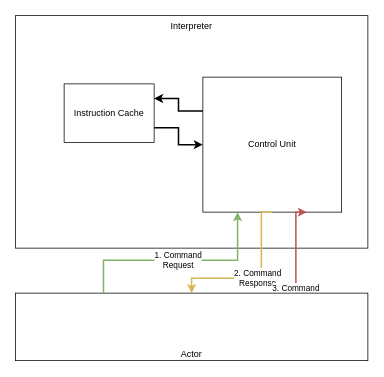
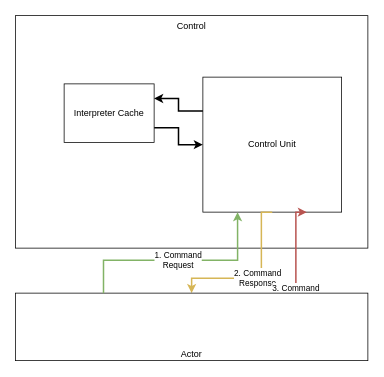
  <mxCell id="0" />
  <mxCell id="1" parent="0" />
- <mxCell id="2" value="Interpreter" style="rounded=0;whiteSpace=wrap;html=1;shadow=0;comic=0;verticalAlign=top;" vertex="1" parent="1"><mxGeometry x="20" y="20" width="470" height="310" as="geometry" /></mxCell>
+ <mxCell id="2" value="Control" style="rounded=0;whiteSpace=wrap;html=1;shadow=0;comic=0;verticalAlign=top;" vertex="1" parent="1"><mxGeometry x="20" y="20" width="470" height="310" as="geometry" /></mxCell>
  <mxCell id="3" value="Control Unit" style="rounded=0;whiteSpace=wrap;html=1;" vertex="1" parent="1"><mxGeometry x="270" y="102" width="185" height="180" as="geometry" /></mxCell>
  <mxCell id="4" style="edgeStyle=orthogonalEdgeStyle;rounded=0;orthogonalLoop=1;jettySize=auto;html=1;exitX=1;exitY=0.75;exitDx=0;exitDy=0;entryX=0;entryY=0.5;entryDx=0;entryDy=0;strokeWidth=2;" edge="1" parent="1" source="5" target="3"><mxGeometry relative="1" as="geometry" /></mxCell>
- <mxCell id="5" value="Instruction Cache" style="rounded=0;whiteSpace=wrap;html=1;" vertex="1" parent="1"><mxGeometry x="85" y="111" width="120" height="78" as="geometry" /></mxCell>
+ <mxCell id="5" value="Interpreter Cache" style="rounded=0;whiteSpace=wrap;html=1;" vertex="1" parent="1"><mxGeometry x="85" y="111" width="120" height="78" as="geometry" /></mxCell>
  <mxCell id="6" style="edgeStyle=orthogonalEdgeStyle;rounded=0;orthogonalLoop=1;jettySize=auto;html=1;exitX=0;exitY=0.25;exitDx=0;exitDy=0;entryX=1;entryY=0.25;entryDx=0;entryDy=0;strokeWidth=2;" edge="1" parent="1" source="3" target="5"><mxGeometry relative="1" as="geometry" /></mxCell>
  <mxCell id="7" value="2. Command &lt;br&gt;Response" style="edgeStyle=orthogonalEdgeStyle;rounded=0;orthogonalLoop=1;jettySize=auto;html=1;exitX=0.5;exitY=1;exitDx=0;exitDy=0;entryX=0.5;entryY=0;entryDx=0;entryDy=0;strokeWidth=2;fillColor=#fff2cc;strokeColor=#d6b656;" edge="1" parent="1" source="3" target="9"><mxGeometry relative="1" as="geometry"><Array as="points"><mxPoint x="348" y="370" /><mxPoint x="255" y="370" /></Array></mxGeometry></mxCell>
  <mxCell id="8" value="3. Command &lt;br&gt;Evaluation" style="edgeStyle=orthogonalEdgeStyle;rounded=0;orthogonalLoop=1;jettySize=auto;html=1;exitX=0.75;exitY=0;exitDx=0;exitDy=0;entryX=0.75;entryY=1;entryDx=0;entryDy=0;strokeWidth=2;fillColor=#f8cecc;strokeColor=#b85450;" edge="1" parent="1" source="9" target="3"><mxGeometry x="-0.327" relative="1" as="geometry"><Array as="points"><mxPoint x="373" y="410" /><mxPoint x="394" y="410" /></Array><mxPoint as="offset" /></mxGeometry></mxCell>
  <mxCell id="9" value="Actor" style="rounded=0;whiteSpace=wrap;html=1;verticalAlign=bottom;" vertex="1" parent="1"><mxGeometry x="20" y="390" width="470" height="90" as="geometry" /></mxCell>
  <mxCell id="10" value="1. Command &lt;br&gt;Request" style="edgeStyle=orthogonalEdgeStyle;rounded=0;orthogonalLoop=1;jettySize=auto;html=1;exitX=0.25;exitY=0;exitDx=0;exitDy=0;entryX=0.25;entryY=1;entryDx=0;entryDy=0;fillColor=#d5e8d4;strokeColor=#82b366;strokeWidth=2;" edge="1" parent="1" source="9" target="3"><mxGeometry relative="1" as="geometry"><Array as="points"><mxPoint x="141" y="346" /><mxPoint x="296" y="346" /></Array></mxGeometry></mxCell>
